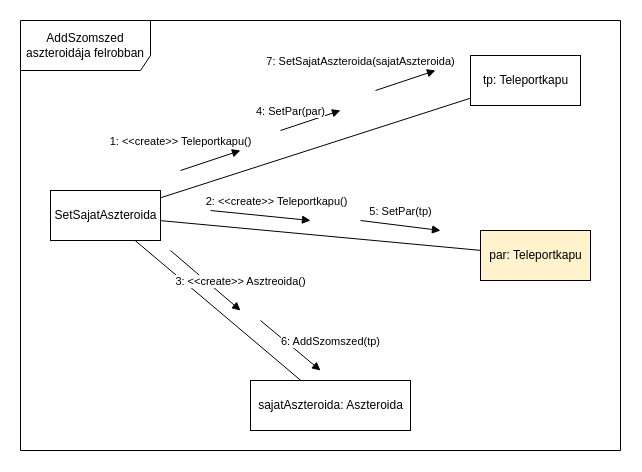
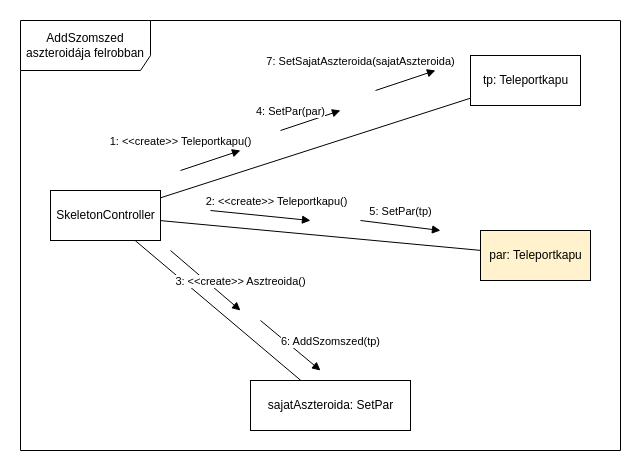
  <mxCell id="0" />
  <mxCell id="1" parent="0" />
  <mxCell id="2" value="AddSzomszed aszteroidája felrobban" style="shape=umlFrame;whiteSpace=wrap;html=1;width=130;height=50;" parent="1" vertex="1"><mxGeometry x="20" y="20" width="600" height="430" as="geometry" /></mxCell>
- <mxCell id="3" value="SetSajatAszteroida" style="html=1;" parent="1" vertex="1"><mxGeometry x="50" y="190" width="110" height="50" as="geometry" /></mxCell>
+ <mxCell id="3" value="SkeletonController" style="html=1;" parent="1" vertex="1"><mxGeometry x="50" y="190" width="110" height="50" as="geometry" /></mxCell>
  <mxCell id="4" value="tp: Teleportkapu" style="html=1;" parent="1" vertex="1"><mxGeometry x="470" y="55" width="110" height="50" as="geometry" /></mxCell>
  <mxCell id="5" value="par: Teleportkapu" style="html=1;fillColor=#fff2cc;" parent="1" vertex="1"><mxGeometry x="480" y="230" width="110" height="50" as="geometry" /></mxCell>
- <mxCell id="6" value="sajatAszteroida: Aszteroida" style="html=1;" parent="1" vertex="1"><mxGeometry x="250" y="380" width="160" height="50" as="geometry" /></mxCell>
+ <mxCell id="6" value="sajatAszteroida: SetPar" style="html=1;" parent="1" vertex="1"><mxGeometry x="250" y="380" width="160" height="50" as="geometry" /></mxCell>
  <mxCell id="7" value="" style="endArrow=none;html=1;" parent="1" source="3" target="6" edge="1"><mxGeometry width="50" height="50" relative="1" as="geometry"><mxPoint x="410" y="310" as="sourcePoint" /><mxPoint x="460" y="260" as="targetPoint" /></mxGeometry></mxCell>
  <mxCell id="8" value="" style="endArrow=none;html=1;" parent="1" source="3" target="5" edge="1"><mxGeometry width="50" height="50" relative="1" as="geometry"><mxPoint x="148.37" y="220" as="sourcePoint" /><mxPoint x="316.63" y="400" as="targetPoint" /></mxGeometry></mxCell>
  <mxCell id="9" value="" style="endArrow=none;html=1;" parent="1" source="3" target="4" edge="1"><mxGeometry width="50" height="50" relative="1" as="geometry"><mxPoint x="158.37" y="230" as="sourcePoint" /><mxPoint x="326.63" y="410" as="targetPoint" /></mxGeometry></mxCell>
  <mxCell id="10" value="1: &amp;lt;&amp;lt;create&amp;gt;&amp;gt; Teleportkapu()" style="html=1;verticalAlign=bottom;endArrow=block;" parent="1" edge="1"><mxGeometry x="-0.8" y="19" width="80" relative="1" as="geometry"><mxPoint x="180" y="170" as="sourcePoint" /><mxPoint x="240" y="150" as="targetPoint" /><mxPoint as="offset" /></mxGeometry></mxCell>
  <mxCell id="11" value="2: &amp;lt;&amp;lt;create&amp;gt;&amp;gt; Teleportkapu()" style="html=1;verticalAlign=bottom;endArrow=block;" parent="1" edge="1"><mxGeometry x="0.317" y="7" width="80" relative="1" as="geometry"><mxPoint x="210" y="210" as="sourcePoint" /><mxPoint x="310" y="220" as="targetPoint" /><mxPoint as="offset" /></mxGeometry></mxCell>
  <mxCell id="12" value="3: &amp;lt;&amp;lt;create&amp;gt;&amp;gt; Asztreoida()" style="html=1;verticalAlign=bottom;endArrow=block;" parent="1" edge="1"><mxGeometry x="0.718" y="15" width="80" relative="1" as="geometry"><mxPoint x="170" y="250" as="sourcePoint" /><mxPoint x="240" y="310" as="targetPoint" /><mxPoint as="offset" /></mxGeometry></mxCell>
  <mxCell id="13" value="4: SetPar(par)" style="html=1;verticalAlign=bottom;endArrow=block;" parent="1" edge="1"><mxGeometry x="-0.6" y="6" width="80" relative="1" as="geometry"><mxPoint x="280" y="130" as="sourcePoint" /><mxPoint x="340" y="110" as="targetPoint" /><mxPoint as="offset" /></mxGeometry></mxCell>
  <mxCell id="14" value="5: SetPar(tp)" style="html=1;verticalAlign=bottom;endArrow=block;" parent="1" edge="1"><mxGeometry x="-0.015" y="5" width="80" relative="1" as="geometry"><mxPoint x="360" y="220" as="sourcePoint" /><mxPoint x="440" y="230" as="targetPoint" /><mxPoint as="offset" /></mxGeometry></mxCell>
  <mxCell id="15" value="6: AddSzomszed(tp)" style="html=1;verticalAlign=bottom;endArrow=block;" parent="1" edge="1"><mxGeometry x="0.869" y="22" width="80" relative="1" as="geometry"><mxPoint x="260" y="320" as="sourcePoint" /><mxPoint x="320" y="370" as="targetPoint" /><mxPoint as="offset" /></mxGeometry></mxCell>
  <mxCell id="16" value="7: SetSajatAszteroida(sajatAszteroida)" style="html=1;verticalAlign=bottom;endArrow=block;" parent="1" edge="1"><mxGeometry x="-1" y="25" width="80" relative="1" as="geometry"><mxPoint x="375" y="90" as="sourcePoint" /><mxPoint x="435" y="70" as="targetPoint" /><mxPoint x="-7" y="4" as="offset" /></mxGeometry></mxCell>
